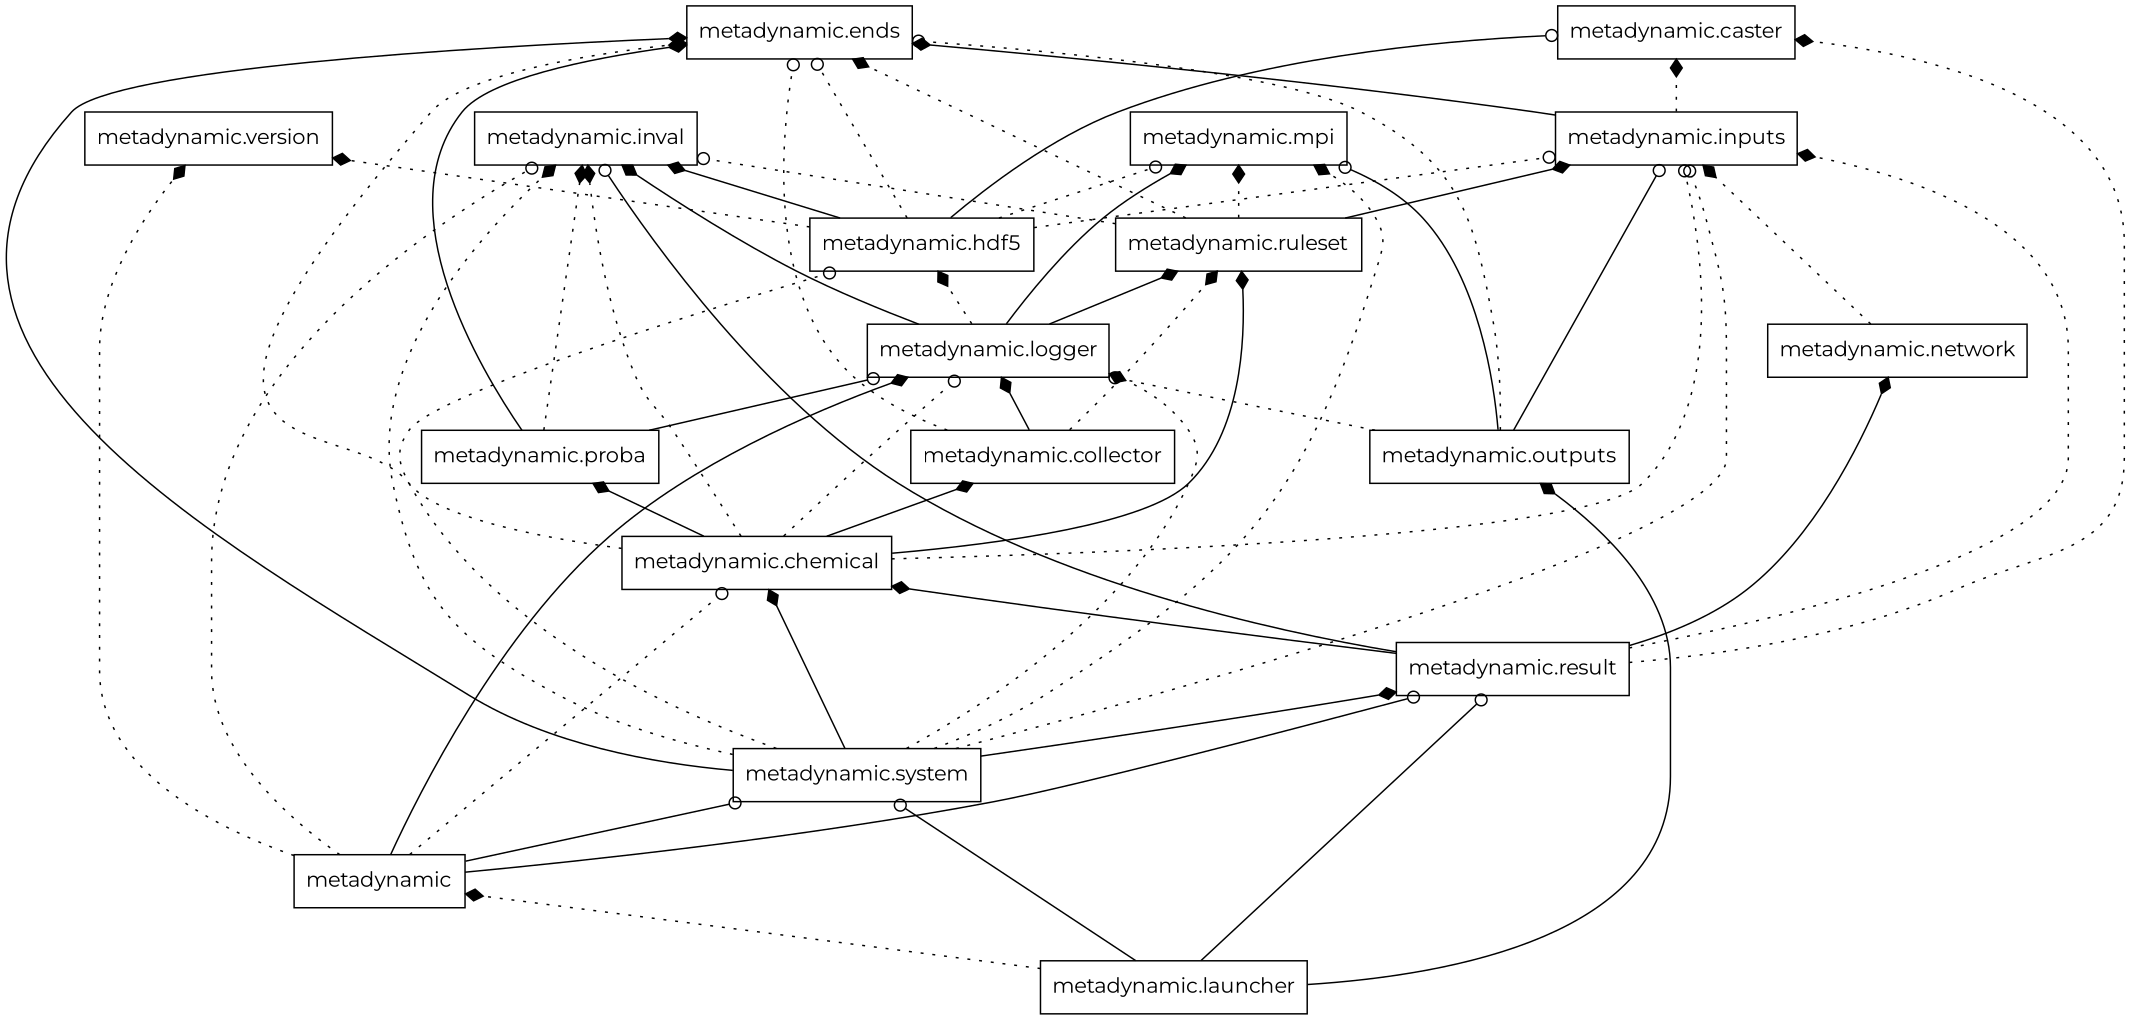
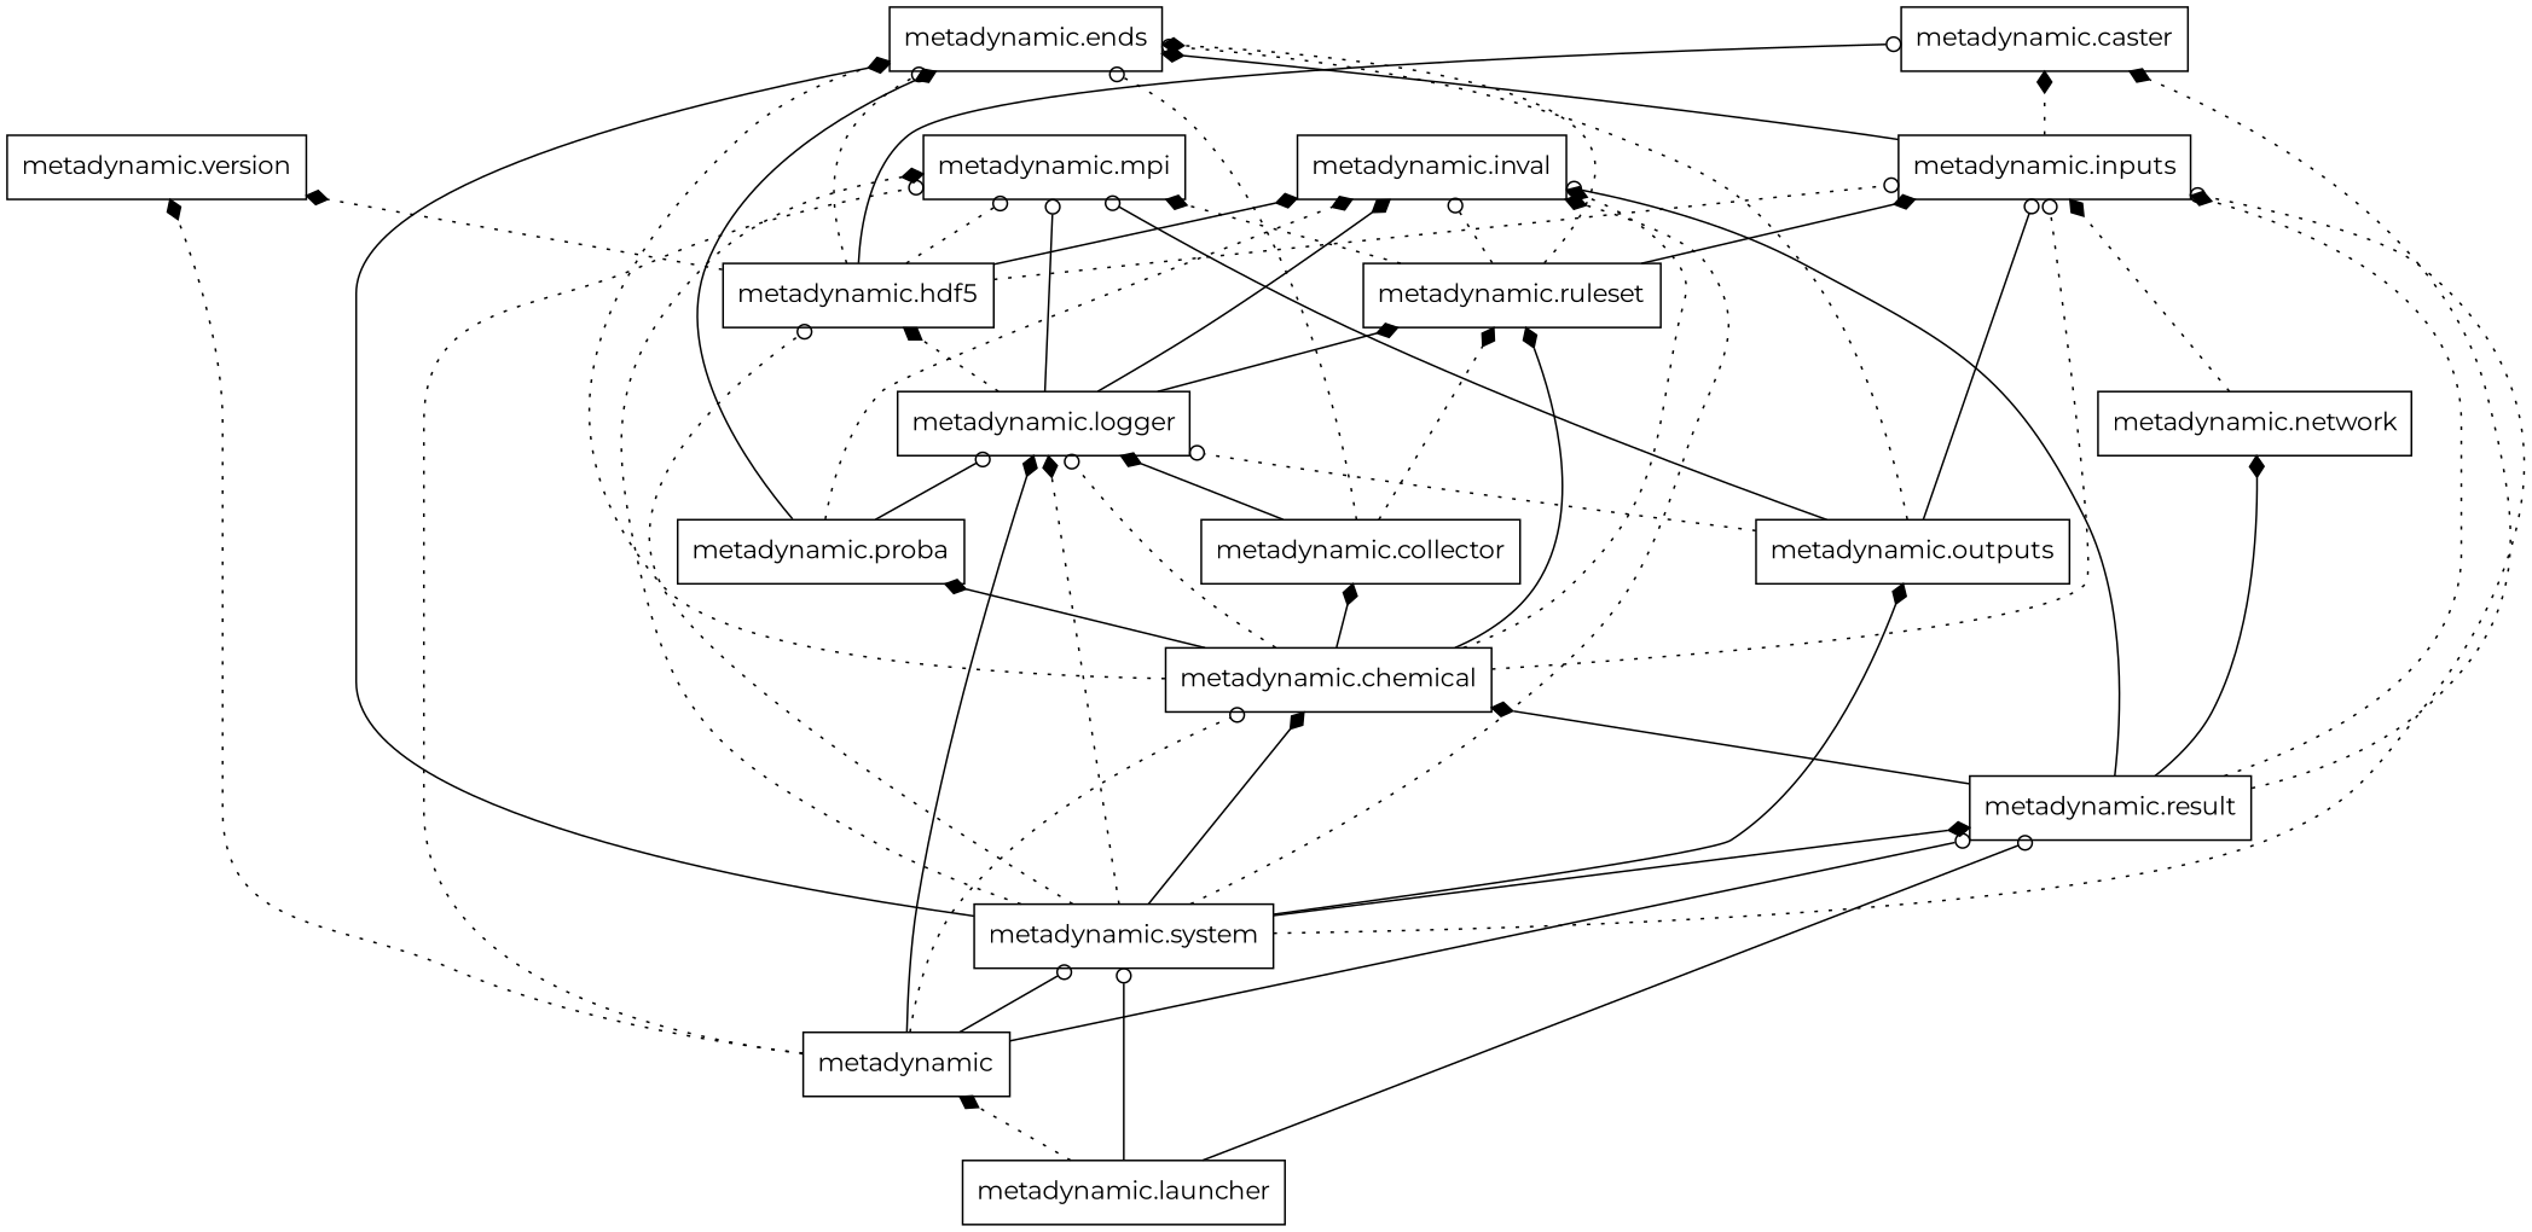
  digraph {
    fontname=Montserrat
    rankdir=BT
    node [fontname=Montserrat shape=box]
    edge [arrowhead=diamond arrowtail=none fontname=Montserrat style=dotted]
    n1 [label=metadynamic]
    n2 [label="metadynamic.chemical"]
    n3 [label="metadynamic.logger"]
    n4 [label="metadynamic.mpi"]
    n5 [label="metadynamic.result"]
    n6 [label="metadynamic.system"]
    n7 [label="metadynamic.version"]
    n8 [label="metadynamic.collector"]
    n9 [label="metadynamic.ends"]
    n10 [label="metadynamic.inputs"]
    n11 [label="metadynamic.inval"]
    n12 [label="metadynamic.proba"]
    n13 [label="metadynamic.ruleset"]
    n14 [label="metadynamic.launcher"]
    n15 [label="metadynamic.hdf5"]
    n16 [label="metadynamic.caster"]
    n17 [label="metadynamic.network"]
    n18 [label="metadynamic.outputs"]
    n1 -> n2 [arrowhead=odot]
    n1 -> n3 [style=solid]
-   n1 -> n11 [arrowhead=odot]
+   n1 -> n4 [arrowhead=odot]
    n1 -> n5 [arrowhead=odot style=solid]
    n1 -> n6 [arrowhead=odot style=solid]
    n1 -> n7
    n2 -> n3 [arrowhead=odot]
    n2 -> n8 [style=solid]
    n2 -> n9
    n2 -> n10 [arrowhead=odot]
    n2 -> n11
    n2 -> n12 [style=solid]
    n2 -> n13 [style=solid]
-   n3 -> n4 [style=solid]
+   n3 -> n4 [arrowhead=odot style=solid]
    n3 -> n11 [style=solid]
    n3 -> n13 [style=solid]
    n3 -> n15
    n5 -> n2 [style=solid]
    n5 -> n10
    n5 -> n11 [arrowhead=odot style=solid]
    n5 -> n16
    n5 -> n17 [style=solid]
    n6 -> n2 [style=solid]
    n6 -> n3
    n6 -> n4
    n6 -> n5 [style=solid]
    n6 -> n9 [style=solid]
    n6 -> n10 [arrowhead=odot]
    n6 -> n11
    n6 -> n15 [arrowhead=odot]
-   n14 -> n18 [style=solid]
+   n6 -> n18 [style=solid]
    n8 -> n3 [style=solid]
    n8 -> n9 [arrowhead=odot]
    n8 -> n13
    n10 -> n9 [style=solid]
    n10 -> n16
    n12 -> n3 [arrowhead=odot style=solid]
    n12 -> n9 [style=solid]
    n12 -> n11
    n13 -> n4
    n13 -> n9
    n13 -> n10 [style=solid]
    n13 -> n11 [arrowhead=odot]
    n14 -> n1
    n14 -> n5 [arrowhead=odot style=solid]
    n14 -> n6 [arrowhead=odot style=solid]
    n15 -> n4 [arrowhead=odot]
    n15 -> n7
    n15 -> n9 [arrowhead=odot]
    n15 -> n10 [arrowhead=odot]
    n15 -> n11 [style=solid]
    n15 -> n16 [arrowhead=odot style=solid]
    n17 -> n10
    n18 -> n3 [arrowhead=odot]
    n18 -> n4 [arrowhead=odot style=solid]
    n18 -> n9 [arrowhead=odot]
    n18 -> n10 [arrowhead=odot style=solid]
  }
